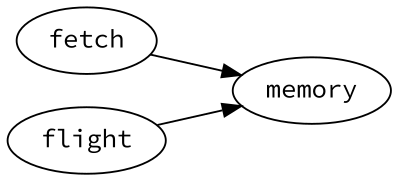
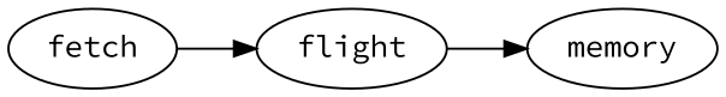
  digraph {
    bgcolor="#FFFFFFF00"
    fontname="Source Code Pro"
    rankdir=LR
    node [fontname="Source Code Pro"]
    edge [fontname="Source Code Pro"]
    fetch
    flight
    memory
-   fetch -> memory
+   fetch -> flight
    flight -> memory
  }
